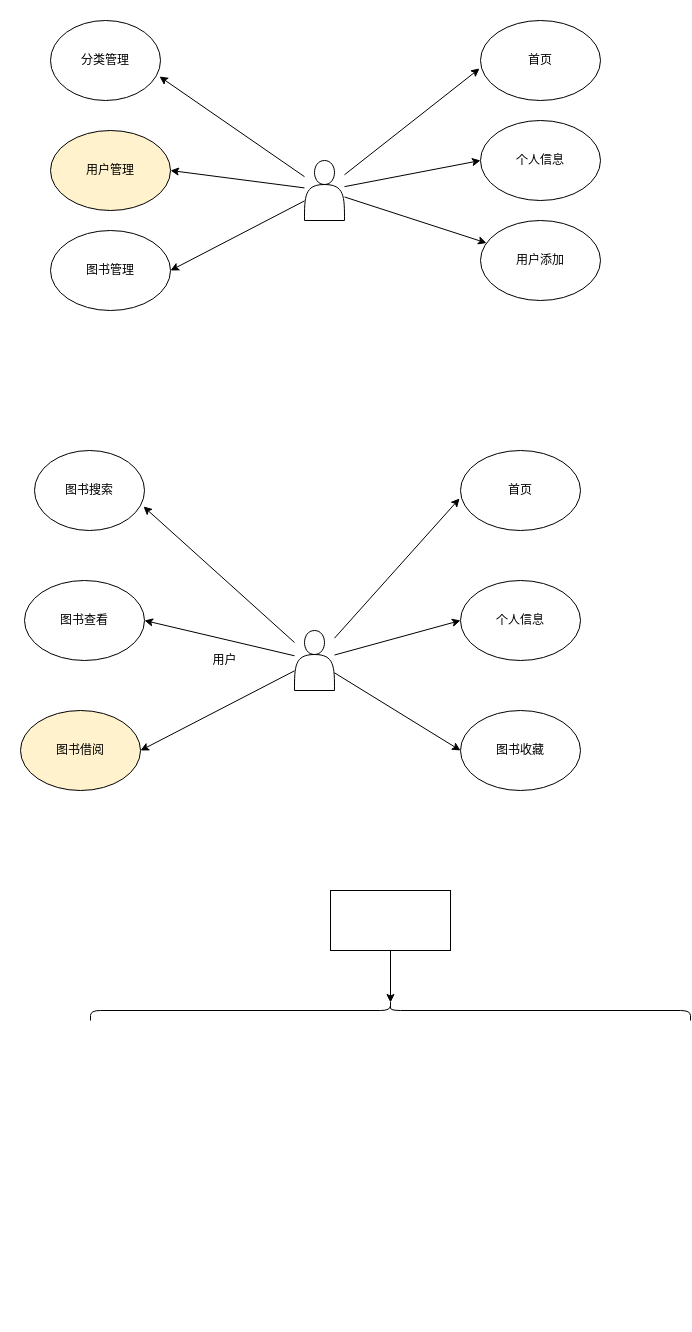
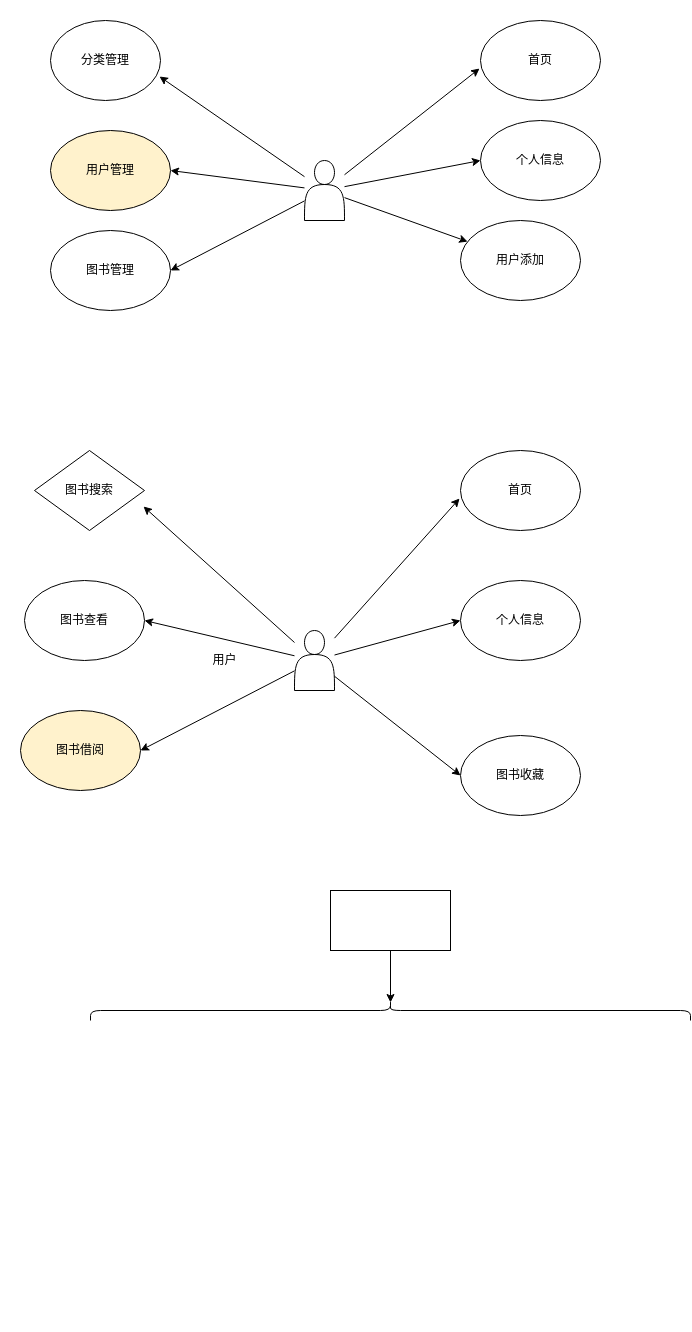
  <mxCell id="0" />
  <mxCell id="1" parent="0" />
  <mxCell id="2" value="首页" style="ellipse;whiteSpace=wrap;html=1;" vertex="1" parent="1"><mxGeometry x="480" y="20" width="120" height="80" as="geometry" /></mxCell>
  <mxCell id="3" value="个人信息" style="ellipse;whiteSpace=wrap;html=1;" vertex="1" parent="1"><mxGeometry x="480" y="120" width="120" height="80" as="geometry" /></mxCell>
  <mxCell id="4" value="用户管理" style="ellipse;whiteSpace=wrap;html=1;fillColor=#fff2cc;" vertex="1" parent="1"><mxGeometry x="50" y="130" width="120" height="80" as="geometry" /></mxCell>
  <mxCell id="5" value="分类管理" style="ellipse;whiteSpace=wrap;html=1;" vertex="1" parent="1"><mxGeometry x="50" y="20" width="110" height="80" as="geometry" /></mxCell>
  <mxCell id="6" value="图书管理" style="ellipse;whiteSpace=wrap;html=1;" vertex="1" parent="1"><mxGeometry x="50" y="230" width="120" height="80" as="geometry" /></mxCell>
  <mxCell id="7" style="edgeStyle=none;html=1;entryX=0;entryY=0.5;entryDx=0;entryDy=0;" edge="1" parent="1" source="11" target="3"><mxGeometry relative="1" as="geometry" /></mxCell>
  <mxCell id="8" style="edgeStyle=none;html=1;entryX=1;entryY=0.5;entryDx=0;entryDy=0;" edge="1" parent="1" source="11" target="4"><mxGeometry relative="1" as="geometry" /></mxCell>
  <mxCell id="9" style="edgeStyle=none;html=1;entryX=1;entryY=0.5;entryDx=0;entryDy=0;" edge="1" parent="1" source="11" target="6"><mxGeometry relative="1" as="geometry" /></mxCell>
  <mxCell id="10" style="edgeStyle=none;html=1;" edge="1" parent="1" source="11" target="14"><mxGeometry relative="1" as="geometry" /></mxCell>
  <mxCell id="11" value="" style="shape=actor;whiteSpace=wrap;html=1;" vertex="1" parent="1"><mxGeometry x="304" y="160" width="40" height="60" as="geometry" /></mxCell>
  <mxCell id="12" style="edgeStyle=none;html=1;entryX=-0.008;entryY=0.6;entryDx=0;entryDy=0;entryPerimeter=0;" edge="1" parent="1" source="11" target="2"><mxGeometry relative="1" as="geometry" /></mxCell>
  <mxCell id="13" style="edgeStyle=none;html=1;entryX=0.991;entryY=0.7;entryDx=0;entryDy=0;entryPerimeter=0;" edge="1" parent="1" source="11" target="5"><mxGeometry relative="1" as="geometry" /></mxCell>
- <mxCell id="14" value="用户添加" style="ellipse;whiteSpace=wrap;html=1;" vertex="1" parent="1"><mxGeometry x="480" y="220" width="120" height="80" as="geometry" /></mxCell>
+ <mxCell id="14" value="用户添加" style="ellipse;whiteSpace=wrap;html=1;" vertex="1" parent="1"><mxGeometry x="460" y="220" width="120" height="80" as="geometry" /></mxCell>
  <mxCell id="15" value="首页" style="ellipse;whiteSpace=wrap;html=1;" vertex="1" parent="1"><mxGeometry x="460" y="450" width="120" height="80" as="geometry" /></mxCell>
  <mxCell id="16" value="个人信息" style="ellipse;whiteSpace=wrap;html=1;" vertex="1" parent="1"><mxGeometry x="460" y="580" width="120" height="80" as="geometry" /></mxCell>
  <mxCell id="17" value="图书查看" style="ellipse;whiteSpace=wrap;html=1;" vertex="1" parent="1"><mxGeometry x="24" y="580" width="120" height="80" as="geometry" /></mxCell>
- <mxCell id="18" value="图书搜索" style="ellipse;whiteSpace=wrap;html=1;" vertex="1" parent="1"><mxGeometry x="34" y="450" width="110" height="80" as="geometry" /></mxCell>
- <mxCell id="19" value="图书收藏" style="ellipse;whiteSpace=wrap;html=1;" vertex="1" parent="1"><mxGeometry x="460" y="710" width="120" height="80" as="geometry" /></mxCell>
+ <mxCell id="18" value="图书搜索" style="rhombus;whiteSpace=wrap;html=1;" vertex="1" parent="1"><mxGeometry x="34" y="450" width="110" height="80" as="geometry" /></mxCell>
+ <mxCell id="19" value="图书收藏" style="ellipse;whiteSpace=wrap;html=1;" vertex="1" parent="1"><mxGeometry x="460" y="735" width="120" height="80" as="geometry" /></mxCell>
  <mxCell id="20" style="edgeStyle=none;html=1;entryX=0;entryY=0.5;entryDx=0;entryDy=0;" edge="1" parent="1" source="24" target="16"><mxGeometry relative="1" as="geometry" /></mxCell>
  <mxCell id="21" style="edgeStyle=none;html=1;entryX=1;entryY=0.5;entryDx=0;entryDy=0;" edge="1" parent="1" source="24" target="17"><mxGeometry relative="1" as="geometry" /></mxCell>
  <mxCell id="22" style="edgeStyle=none;html=1;entryX=0;entryY=0.5;entryDx=0;entryDy=0;" edge="1" parent="1" source="24" target="19"><mxGeometry relative="1" as="geometry"><Array as="points" /></mxGeometry></mxCell>
  <mxCell id="23" style="edgeStyle=none;html=1;entryX=1;entryY=0.5;entryDx=0;entryDy=0;" edge="1" parent="1" source="24" target="28"><mxGeometry relative="1" as="geometry"><mxPoint x="170" y="820" as="targetPoint" /></mxGeometry></mxCell>
  <mxCell id="24" value="" style="shape=actor;whiteSpace=wrap;html=1;" vertex="1" parent="1"><mxGeometry x="294" y="630" width="40" height="60" as="geometry" /></mxCell>
  <mxCell id="25" value="用户" style="text;html=1;align=center;verticalAlign=middle;resizable=0;points=[];autosize=1;strokeColor=none;fillColor=none;" vertex="1" parent="1"><mxGeometry x="199" y="645" width="50" height="30" as="geometry" /></mxCell>
  <mxCell id="26" style="edgeStyle=none;html=1;entryX=-0.008;entryY=0.6;entryDx=0;entryDy=0;entryPerimeter=0;" edge="1" parent="1" source="24" target="15"><mxGeometry relative="1" as="geometry" /></mxCell>
  <mxCell id="27" style="edgeStyle=none;html=1;entryX=0.991;entryY=0.7;entryDx=0;entryDy=0;entryPerimeter=0;" edge="1" parent="1" source="24" target="18"><mxGeometry relative="1" as="geometry" /></mxCell>
  <mxCell id="28" value="图书借阅" style="ellipse;whiteSpace=wrap;html=1;fillColor=#fff2cc;" vertex="1" parent="1"><mxGeometry x="20" y="710" width="120" height="80" as="geometry" /></mxCell>
  <mxCell id="29" value="" style="whiteSpace=wrap;html=1;" vertex="1" parent="1"><mxGeometry x="330" y="890" width="120" height="60" as="geometry" /></mxCell>
  <mxCell id="30" value="" style="shape=curlyBracket;whiteSpace=wrap;html=1;rounded=1;flipH=1;labelPosition=right;verticalLabelPosition=middle;align=left;verticalAlign=middle;rotation=-90;" vertex="1" parent="1"><mxGeometry x="380" y="710" width="20" height="600" as="geometry" /></mxCell>
  <mxCell id="31" style="edgeStyle=none;html=1;entryX=0.1;entryY=0.5;entryDx=0;entryDy=0;entryPerimeter=0;" edge="1" parent="1" source="29" target="30"><mxGeometry relative="1" as="geometry" /></mxCell>
